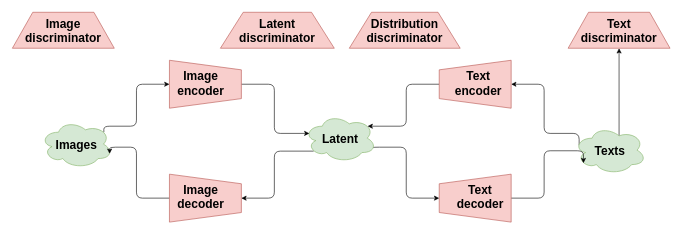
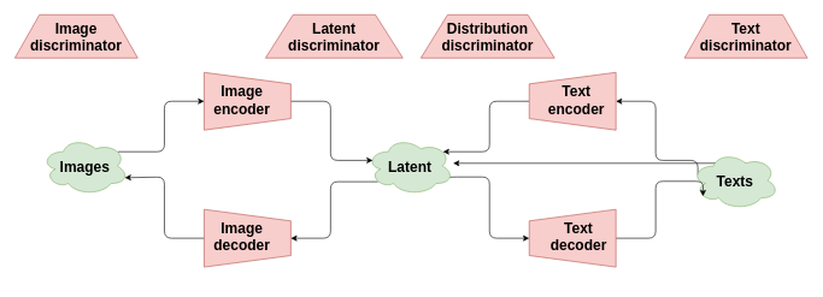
  <mxCell id="0" />
  <mxCell id="1" parent="0" />
  <mxCell id="2" style="edgeStyle=segmentEdgeStyle;orthogonalLoop=1;jettySize=auto;html=1;exitX=0.88;exitY=0.25;exitDx=0;exitDy=0;exitPerimeter=0;entryX=0.5;entryY=1;entryDx=0;entryDy=0;" edge="1" parent="1" source="3" target="8"><mxGeometry relative="1" as="geometry"><Array as="points"><mxPoint x="227" y="210" /><mxPoint x="227" y="140" /></Array></mxGeometry></mxCell>
- <mxCell id="3" value="&lt;b&gt;&lt;font style=&quot;font-size: 20px&quot;&gt;Images&lt;/font&gt;&lt;/b&gt;" style="ellipse;shape=cloud;whiteSpace=wrap;html=1;fillColor=#d5e8d4;strokeColor=#82b366;" vertex="1" parent="1"><mxGeometry x="67" y="200" width="120" height="80" as="geometry" /></mxCell>
+ <mxCell id="3" value="&lt;b&gt;&lt;font style=&quot;font-size: 20px&quot;&gt;Images&lt;/font&gt;&lt;/b&gt;" style="ellipse;shape=cloud;whiteSpace=wrap;html=1;fillColor=#d5e8d4;strokeColor=#82b366;" vertex="1" parent="1"><mxGeometry x="57" y="190" width="120" height="80" as="geometry" /></mxCell>
  <mxCell id="4" style="edgeStyle=segmentEdgeStyle;orthogonalLoop=1;jettySize=auto;html=1;exitX=0.13;exitY=0.77;exitDx=0;exitDy=0;exitPerimeter=0;entryX=0.5;entryY=0;entryDx=0;entryDy=0;" edge="1" parent="1" source="6" target="14"><mxGeometry relative="1" as="geometry"><Array as="points"><mxPoint x="457" y="251" /><mxPoint x="457" y="330" /></Array></mxGeometry></mxCell>
  <mxCell id="5" style="edgeStyle=segmentEdgeStyle;orthogonalLoop=1;jettySize=auto;html=1;exitX=0.96;exitY=0.7;exitDx=0;exitDy=0;exitPerimeter=0;entryX=0.5;entryY=0;entryDx=0;entryDy=0;" edge="1" parent="1" source="6" target="18"><mxGeometry relative="1" as="geometry"><Array as="points"><mxPoint x="677" y="245" /><mxPoint x="677" y="330" /></Array></mxGeometry></mxCell>
  <mxCell id="6" value="&lt;b&gt;&lt;font style=&quot;font-size: 20px&quot;&gt;Latent&lt;/font&gt;&lt;/b&gt;" style="ellipse;shape=cloud;whiteSpace=wrap;html=1;fillColor=#d5e8d4;strokeColor=#82b366;" vertex="1" parent="1"><mxGeometry x="507" y="190" width="120" height="80" as="geometry" /></mxCell>
  <mxCell id="7" style="edgeStyle=segmentEdgeStyle;orthogonalLoop=1;jettySize=auto;html=1;exitX=0.5;exitY=0;exitDx=0;exitDy=0;entryX=0.07;entryY=0.4;entryDx=0;entryDy=0;entryPerimeter=0;" edge="1" parent="1" source="8" target="6"><mxGeometry relative="1" as="geometry"><Array as="points"><mxPoint x="457" y="140" /><mxPoint x="457" y="222" /></Array></mxGeometry></mxCell>
  <mxCell id="8" value="" style="shape=trapezoid;perimeter=trapezoidPerimeter;whiteSpace=wrap;html=1;rotation=90;size=0.2;fillColor=#f8cecc;strokeColor=#b85450;" vertex="1" parent="1"><mxGeometry x="302" y="80" width="80" height="120" as="geometry" /></mxCell>
  <mxCell id="9" value="&lt;b style=&quot;font-size: 20px&quot;&gt;Image&lt;br&gt;encoder&lt;/b&gt;" style="text;html=1;align=center;verticalAlign=middle;resizable=0;points=[];;autosize=1;" vertex="1" parent="1"><mxGeometry x="289" y="118" width="90" height="40" as="geometry" /></mxCell>
- <mxCell id="10" style="edgeStyle=segmentEdgeStyle;orthogonalLoop=1;jettySize=auto;html=1;exitX=0.625;exitY=0.2;exitDx=0;exitDy=0;exitPerimeter=0;entryX=0.5;entryY=1;entryDx=0;entryDy=0;" edge="1" parent="1" source="12" target="22"><mxGeometry relative="1" as="geometry" /></mxCell>
+ <mxCell id="10" style="edgeStyle=segmentEdgeStyle;orthogonalLoop=1;jettySize=auto;html=1;exitX=0.625;exitY=0.2;exitDx=0;exitDy=0;exitPerimeter=0;" edge="1" parent="1" source="12" target="6"><mxGeometry relative="1" as="geometry" /></mxCell>
  <mxCell id="11" style="edgeStyle=segmentEdgeStyle;orthogonalLoop=1;jettySize=auto;html=1;exitX=0.07;exitY=0.4;exitDx=0;exitDy=0;exitPerimeter=0;entryX=0.5;entryY=1;entryDx=0;entryDy=0;" edge="1" parent="1" source="12" target="16"><mxGeometry relative="1" as="geometry"><Array as="points"><mxPoint x="907" y="222" /><mxPoint x="907" y="140" /></Array></mxGeometry></mxCell>
  <mxCell id="12" value="&lt;b&gt;&lt;font style=&quot;font-size: 20px&quot;&gt;Texts&lt;/font&gt;&lt;/b&gt;" style="ellipse;shape=cloud;whiteSpace=wrap;html=1;fillColor=#d5e8d4;strokeColor=#82b366;" vertex="1" parent="1"><mxGeometry x="957" y="210" width="120" height="80" as="geometry" /></mxCell>
  <mxCell id="13" style="edgeStyle=segmentEdgeStyle;orthogonalLoop=1;jettySize=auto;html=1;exitX=0.5;exitY=1;exitDx=0;exitDy=0;entryX=0.96;entryY=0.7;entryDx=0;entryDy=0;entryPerimeter=0;" edge="1" parent="1" source="14" target="3"><mxGeometry relative="1" as="geometry"><Array as="points"><mxPoint x="227" y="330" /><mxPoint x="227" y="245" /></Array></mxGeometry></mxCell>
  <mxCell id="14" value="" style="shape=trapezoid;perimeter=trapezoidPerimeter;whiteSpace=wrap;html=1;rotation=90;size=0.2;fillColor=#f8cecc;strokeColor=#b85450;" vertex="1" parent="1"><mxGeometry x="302" y="270" width="80" height="120" as="geometry" /></mxCell>
  <mxCell id="15" style="edgeStyle=segmentEdgeStyle;orthogonalLoop=1;jettySize=auto;html=1;exitX=0.5;exitY=0;exitDx=0;exitDy=0;entryX=0.88;entryY=0.25;entryDx=0;entryDy=0;entryPerimeter=0;" edge="1" parent="1" source="16" target="6"><mxGeometry relative="1" as="geometry"><Array as="points"><mxPoint x="677" y="140" /><mxPoint x="677" y="210" /></Array></mxGeometry></mxCell>
  <mxCell id="16" value="" style="shape=trapezoid;perimeter=trapezoidPerimeter;whiteSpace=wrap;html=1;rotation=-90;size=0.2;fillColor=#f8cecc;strokeColor=#b85450;" vertex="1" parent="1"><mxGeometry x="752" y="80" width="80" height="120" as="geometry" /></mxCell>
  <mxCell id="17" style="edgeStyle=segmentEdgeStyle;orthogonalLoop=1;jettySize=auto;html=1;exitX=0.5;exitY=1;exitDx=0;exitDy=0;entryX=0.13;entryY=0.77;entryDx=0;entryDy=0;entryPerimeter=0;" edge="1" parent="1" source="18" target="12"><mxGeometry relative="1" as="geometry"><Array as="points"><mxPoint x="907" y="330" /><mxPoint x="907" y="251" /></Array></mxGeometry></mxCell>
  <mxCell id="18" value="" style="shape=trapezoid;perimeter=trapezoidPerimeter;whiteSpace=wrap;html=1;rotation=-90;size=0.2;fillColor=#f8cecc;strokeColor=#b85450;" vertex="1" parent="1"><mxGeometry x="752" y="270" width="80" height="120" as="geometry" /></mxCell>
  <mxCell id="19" value="&lt;b style=&quot;font-size: 20px&quot;&gt;Image&lt;br&gt;decoder&lt;/b&gt;" style="text;html=1;align=center;verticalAlign=middle;resizable=0;points=[];;autosize=1;" vertex="1" parent="1"><mxGeometry x="289" y="307" width="90" height="40" as="geometry" /></mxCell>
  <mxCell id="20" value="&lt;b style=&quot;font-size: 20px&quot;&gt;Text&lt;br&gt;decoder&lt;/b&gt;" style="text;html=1;align=center;verticalAlign=middle;resizable=0;points=[];;autosize=1;" vertex="1" parent="1"><mxGeometry x="755" y="307" width="90" height="40" as="geometry" /></mxCell>
  <mxCell id="21" value="&lt;b style=&quot;font-size: 20px&quot;&gt;Text&lt;br&gt;encoder&lt;/b&gt;" style="text;html=1;align=center;verticalAlign=middle;resizable=0;points=[];;autosize=1;" vertex="1" parent="1"><mxGeometry x="752" y="118" width="90" height="40" as="geometry" /></mxCell>
  <mxCell id="22" value="&lt;b style=&quot;font-size: 20px&quot;&gt;Text&lt;br&gt;discriminator&lt;/b&gt;" style="shape=trapezoid;perimeter=trapezoidPerimeter;whiteSpace=wrap;html=1;rotation=0;size=0.2;fillColor=#f8cecc;strokeColor=#b85450;" vertex="1" parent="1"><mxGeometry x="947" y="20" width="170" height="60" as="geometry" /></mxCell>
  <mxCell id="23" value="&lt;b style=&quot;font-size: 20px&quot;&gt;Image&lt;br&gt;discriminator&lt;/b&gt;" style="shape=trapezoid;perimeter=trapezoidPerimeter;whiteSpace=wrap;html=1;rotation=0;size=0.2;fillColor=#f8cecc;strokeColor=#b85450;" vertex="1" parent="1"><mxGeometry x="20" y="20" width="170" height="60" as="geometry" /></mxCell>
  <mxCell id="24" value="&lt;b style=&quot;font-size: 20px&quot;&gt;Latent&lt;br&gt;discriminator&lt;/b&gt;" style="shape=trapezoid;perimeter=trapezoidPerimeter;whiteSpace=wrap;html=1;rotation=0;size=0.2;fillColor=#f8cecc;strokeColor=#b85450;" vertex="1" parent="1"><mxGeometry x="367" y="20" width="190" height="60" as="geometry" /></mxCell>
  <mxCell id="25" value="&lt;b style=&quot;font-size: 20px&quot;&gt;Distribution&lt;br&gt;discriminator&lt;/b&gt;" style="shape=trapezoid;perimeter=trapezoidPerimeter;whiteSpace=wrap;html=1;rotation=0;size=0.2;fillColor=#f8cecc;strokeColor=#b85450;" vertex="1" parent="1"><mxGeometry x="582" y="20" width="185" height="60" as="geometry" /></mxCell>
